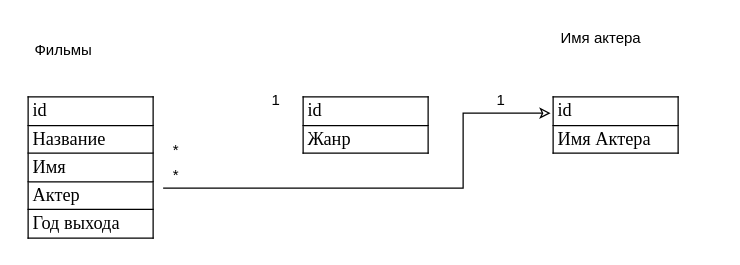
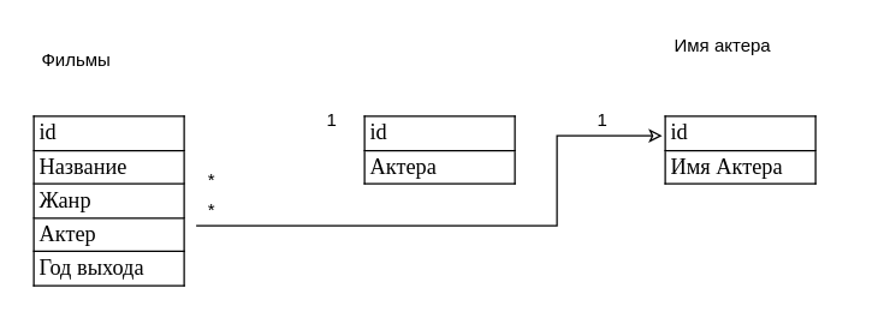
  <mxCell id="0" />
  <mxCell id="1" parent="0" />
  <mxCell id="2" style="edgeStyle=orthogonalEdgeStyle;rounded=0;orthogonalLoop=1;jettySize=auto;html=1;endArrow=classic;endFill=0;" parent="1" source="3" target="6" edge="1"><mxGeometry relative="1" as="geometry"><Array as="points"><mxPoint x="370" y="150" /><mxPoint x="370" y="90" /></Array></mxGeometry></mxCell>
- <mxCell id="3" value="&lt;table cellspacing=&quot;0&quot; cellpadding=&quot;0&quot; dir=&quot;ltr&quot; border=&quot;1&quot; style=&quot;table-layout: fixed ; font-size: 10pt ; font-family: &amp;quot;arial&amp;quot; ; width: 0px ; border-collapse: collapse ; border: none&quot;&gt;&lt;colgroup&gt;&lt;col width=&quot;100&quot;&gt;&lt;/colgroup&gt;&lt;tbody&gt;&lt;tr style=&quot;height: 21px&quot;&gt;&lt;td style=&quot;border-top: 1px solid #000000 ; border-right: 1px solid #000000 ; border-bottom: 1px solid #000000 ; border-left: 1px solid #000000 ; overflow: hidden ; padding: 2px 3px 2px 3px ; vertical-align: bottom ; font-family: &amp;quot;calibri&amp;quot; ; font-size: 11pt ; font-weight: normal&quot;&gt;id&lt;/td&gt;&lt;/tr&gt;&lt;tr style=&quot;height: 21px&quot;&gt;&lt;td style=&quot;border-right: 1px solid #000000 ; border-bottom: 1px solid #000000 ; border-left: 1px solid #000000 ; overflow: hidden ; padding: 2px 3px 2px 3px ; vertical-align: bottom ; font-family: &amp;quot;calibri&amp;quot; ; font-size: 11pt ; font-weight: normal&quot;&gt;Название&lt;/td&gt;&lt;/tr&gt;&lt;tr style=&quot;height: 21px&quot;&gt;&lt;td style=&quot;border-right: 1px solid #000000 ; border-bottom: 1px solid #000000 ; border-left: 1px solid #000000 ; overflow: hidden ; padding: 2px 3px 2px 3px ; vertical-align: bottom ; font-family: &amp;quot;calibri&amp;quot; ; font-size: 11pt ; font-weight: normal&quot;&gt;Имя&lt;/td&gt;&lt;/tr&gt;&lt;tr style=&quot;height: 21px&quot;&gt;&lt;td style=&quot;border-right: 1px solid #000000 ; border-bottom: 1px solid #000000 ; border-left: 1px solid #000000 ; overflow: hidden ; padding: 2px 3px 2px 3px ; vertical-align: bottom ; font-family: &amp;quot;calibri&amp;quot; ; font-size: 11pt ; font-weight: normal&quot;&gt;Актер&lt;/td&gt;&lt;/tr&gt;&lt;tr style=&quot;height: 21px&quot;&gt;&lt;td style=&quot;border-right: 1px solid #000000 ; border-bottom: 1px solid #000000 ; border-left: 1px solid #000000 ; overflow: hidden ; padding: 2px 3px 2px 3px ; vertical-align: bottom ; font-family: &amp;quot;calibri&amp;quot; ; font-size: 11pt ; font-weight: normal&quot;&gt;Год выхода&lt;/td&gt;&lt;/tr&gt;&lt;/tbody&gt;&lt;/table&gt;" style="text;whiteSpace=wrap;html=1;" parent="1" vertex="1"><mxGeometry x="20" y="70" width="110" height="120" as="geometry" /></mxCell>
+ <mxCell id="3" value="&lt;table cellspacing=&quot;0&quot; cellpadding=&quot;0&quot; dir=&quot;ltr&quot; border=&quot;1&quot; style=&quot;table-layout: fixed ; font-size: 10pt ; font-family: &amp;quot;arial&amp;quot; ; width: 0px ; border-collapse: collapse ; border: none&quot;&gt;&lt;colgroup&gt;&lt;col width=&quot;100&quot;&gt;&lt;/colgroup&gt;&lt;tbody&gt;&lt;tr style=&quot;height: 21px&quot;&gt;&lt;td style=&quot;border-top: 1px solid #000000 ; border-right: 1px solid #000000 ; border-bottom: 1px solid #000000 ; border-left: 1px solid #000000 ; overflow: hidden ; padding: 2px 3px 2px 3px ; vertical-align: bottom ; font-family: &amp;quot;calibri&amp;quot; ; font-size: 11pt ; font-weight: normal&quot;&gt;id&lt;/td&gt;&lt;/tr&gt;&lt;tr style=&quot;height: 21px&quot;&gt;&lt;td style=&quot;border-right: 1px solid #000000 ; border-bottom: 1px solid #000000 ; border-left: 1px solid #000000 ; overflow: hidden ; padding: 2px 3px 2px 3px ; vertical-align: bottom ; font-family: &amp;quot;calibri&amp;quot; ; font-size: 11pt ; font-weight: normal&quot;&gt;Название&lt;/td&gt;&lt;/tr&gt;&lt;tr style=&quot;height: 21px&quot;&gt;&lt;td style=&quot;border-right: 1px solid #000000 ; border-bottom: 1px solid #000000 ; border-left: 1px solid #000000 ; overflow: hidden ; padding: 2px 3px 2px 3px ; vertical-align: bottom ; font-family: &amp;quot;calibri&amp;quot; ; font-size: 11pt ; font-weight: normal&quot;&gt;Жанр&lt;/td&gt;&lt;/tr&gt;&lt;tr style=&quot;height: 21px&quot;&gt;&lt;td style=&quot;border-right: 1px solid #000000 ; border-bottom: 1px solid #000000 ; border-left: 1px solid #000000 ; overflow: hidden ; padding: 2px 3px 2px 3px ; vertical-align: bottom ; font-family: &amp;quot;calibri&amp;quot; ; font-size: 11pt ; font-weight: normal&quot;&gt;Актер&lt;/td&gt;&lt;/tr&gt;&lt;tr style=&quot;height: 21px&quot;&gt;&lt;td style=&quot;border-right: 1px solid #000000 ; border-bottom: 1px solid #000000 ; border-left: 1px solid #000000 ; overflow: hidden ; padding: 2px 3px 2px 3px ; vertical-align: bottom ; font-family: &amp;quot;calibri&amp;quot; ; font-size: 11pt ; font-weight: normal&quot;&gt;Год выхода&lt;/td&gt;&lt;/tr&gt;&lt;/tbody&gt;&lt;/table&gt;" style="text;whiteSpace=wrap;html=1;" parent="1" vertex="1"><mxGeometry x="20" y="70" width="110" height="120" as="geometry" /></mxCell>
  <mxCell id="4" value="Фильмы" style="text;html=1;align=center;verticalAlign=middle;resizable=0;points=[];autosize=1;strokeColor=none;fillColor=none;" parent="1" vertex="1"><mxGeometry x="20" y="30" width="60" height="20" as="geometry" /></mxCell>
- <mxCell id="5" value="&lt;table cellspacing=&quot;0&quot; cellpadding=&quot;0&quot; dir=&quot;ltr&quot; border=&quot;1&quot; style=&quot;table-layout: fixed ; font-size: 10pt ; font-family: &amp;quot;arial&amp;quot; ; width: 0px ; border-collapse: collapse ; border: none&quot;&gt;&lt;colgroup&gt;&lt;col width=&quot;100&quot;&gt;&lt;/colgroup&gt;&lt;tbody&gt;&lt;tr style=&quot;height: 21px&quot;&gt;&lt;td style=&quot;border-top: 1px solid #000000 ; border-right: 1px solid #000000 ; border-bottom: 1px solid #000000 ; border-left: 1px solid #000000 ; overflow: hidden ; padding: 2px 3px 2px 3px ; vertical-align: bottom ; font-family: &amp;quot;calibri&amp;quot; ; font-size: 11pt ; font-weight: normal&quot;&gt;id&lt;/td&gt;&lt;/tr&gt;&lt;tr style=&quot;height: 21px&quot;&gt;&lt;td style=&quot;border-right: 1px solid #000000 ; border-bottom: 1px solid #000000 ; border-left: 1px solid #000000 ; overflow: hidden ; padding: 2px 3px 2px 3px ; vertical-align: bottom ; font-family: &amp;quot;calibri&amp;quot; ; font-size: 11pt ; font-weight: normal&quot;&gt;Жанр&lt;/td&gt;&lt;/tr&gt;&lt;/tbody&gt;&lt;/table&gt;" style="text;whiteSpace=wrap;html=1;" parent="1" vertex="1"><mxGeometry x="240" y="70" width="130" height="60" as="geometry" /></mxCell>
+ <mxCell id="5" value="&lt;table cellspacing=&quot;0&quot; cellpadding=&quot;0&quot; dir=&quot;ltr&quot; border=&quot;1&quot; style=&quot;table-layout: fixed ; font-size: 10pt ; font-family: &amp;quot;arial&amp;quot; ; width: 0px ; border-collapse: collapse ; border: none&quot;&gt;&lt;colgroup&gt;&lt;col width=&quot;100&quot;&gt;&lt;/colgroup&gt;&lt;tbody&gt;&lt;tr style=&quot;height: 21px&quot;&gt;&lt;td style=&quot;border-top: 1px solid #000000 ; border-right: 1px solid #000000 ; border-bottom: 1px solid #000000 ; border-left: 1px solid #000000 ; overflow: hidden ; padding: 2px 3px 2px 3px ; vertical-align: bottom ; font-family: &amp;quot;calibri&amp;quot; ; font-size: 11pt ; font-weight: normal&quot;&gt;id&lt;/td&gt;&lt;/tr&gt;&lt;tr style=&quot;height: 21px&quot;&gt;&lt;td style=&quot;border-right: 1px solid #000000 ; border-bottom: 1px solid #000000 ; border-left: 1px solid #000000 ; overflow: hidden ; padding: 2px 3px 2px 3px ; vertical-align: bottom ; font-family: &amp;quot;calibri&amp;quot; ; font-size: 11pt ; font-weight: normal&quot;&gt;Актера&lt;/td&gt;&lt;/tr&gt;&lt;/tbody&gt;&lt;/table&gt;" style="text;whiteSpace=wrap;html=1;" parent="1" vertex="1"><mxGeometry x="240" y="70" width="130" height="60" as="geometry" /></mxCell>
  <mxCell id="6" value="&lt;table cellspacing=&quot;0&quot; cellpadding=&quot;0&quot; dir=&quot;ltr&quot; border=&quot;1&quot; style=&quot;table-layout: fixed ; font-size: 10pt ; font-family: &amp;quot;arial&amp;quot; ; width: 0px ; border-collapse: collapse ; border: none&quot;&gt;&lt;colgroup&gt;&lt;col width=&quot;100&quot;&gt;&lt;/colgroup&gt;&lt;tbody&gt;&lt;tr style=&quot;height: 21px&quot;&gt;&lt;td style=&quot;border-top: 1px solid #000000 ; border-right: 1px solid #000000 ; border-bottom: 1px solid #000000 ; border-left: 1px solid #000000 ; overflow: hidden ; padding: 2px 3px 2px 3px ; vertical-align: bottom ; font-family: &amp;quot;calibri&amp;quot; ; font-size: 11pt ; font-weight: normal&quot;&gt;id&lt;/td&gt;&lt;/tr&gt;&lt;tr style=&quot;height: 21px&quot;&gt;&lt;td style=&quot;border-right: 1px solid #000000 ; border-bottom: 1px solid #000000 ; border-left: 1px solid #000000 ; overflow: hidden ; padding: 2px 3px 2px 3px ; vertical-align: bottom ; font-family: &amp;quot;calibri&amp;quot; ; font-size: 11pt ; font-weight: normal&quot;&gt;Имя Актера&lt;/td&gt;&lt;/tr&gt;&lt;/tbody&gt;&lt;/table&gt;" style="text;whiteSpace=wrap;html=1;" parent="1" vertex="1"><mxGeometry x="440" y="70" width="130" height="60" as="geometry" /></mxCell>
  <mxCell id="7" value="Имя актера" style="text;html=1;align=center;verticalAlign=middle;resizable=0;points=[];autosize=1;strokeColor=none;fillColor=none;" parent="1" vertex="1"><mxGeometry x="440" y="20" width="80" height="20" as="geometry" /></mxCell>
  <mxCell id="8" value="*" style="text;html=1;align=center;verticalAlign=middle;resizable=0;points=[];autosize=1;strokeColor=none;fillColor=none;" vertex="1" parent="1"><mxGeometry x="130" y="110" width="20" height="20" as="geometry" /></mxCell>
  <mxCell id="9" value="*" style="text;html=1;align=center;verticalAlign=middle;resizable=0;points=[];autosize=1;strokeColor=none;fillColor=none;" vertex="1" parent="1"><mxGeometry x="130" y="130" width="20" height="20" as="geometry" /></mxCell>
  <mxCell id="10" value="1" style="text;html=1;align=center;verticalAlign=middle;resizable=0;points=[];autosize=1;strokeColor=none;fillColor=none;" vertex="1" parent="1"><mxGeometry x="210" y="70" width="20" height="20" as="geometry" /></mxCell>
  <mxCell id="11" value="1" style="text;html=1;align=center;verticalAlign=middle;resizable=0;points=[];autosize=1;strokeColor=none;fillColor=none;" vertex="1" parent="1"><mxGeometry x="390" y="70" width="20" height="20" as="geometry" /></mxCell>
